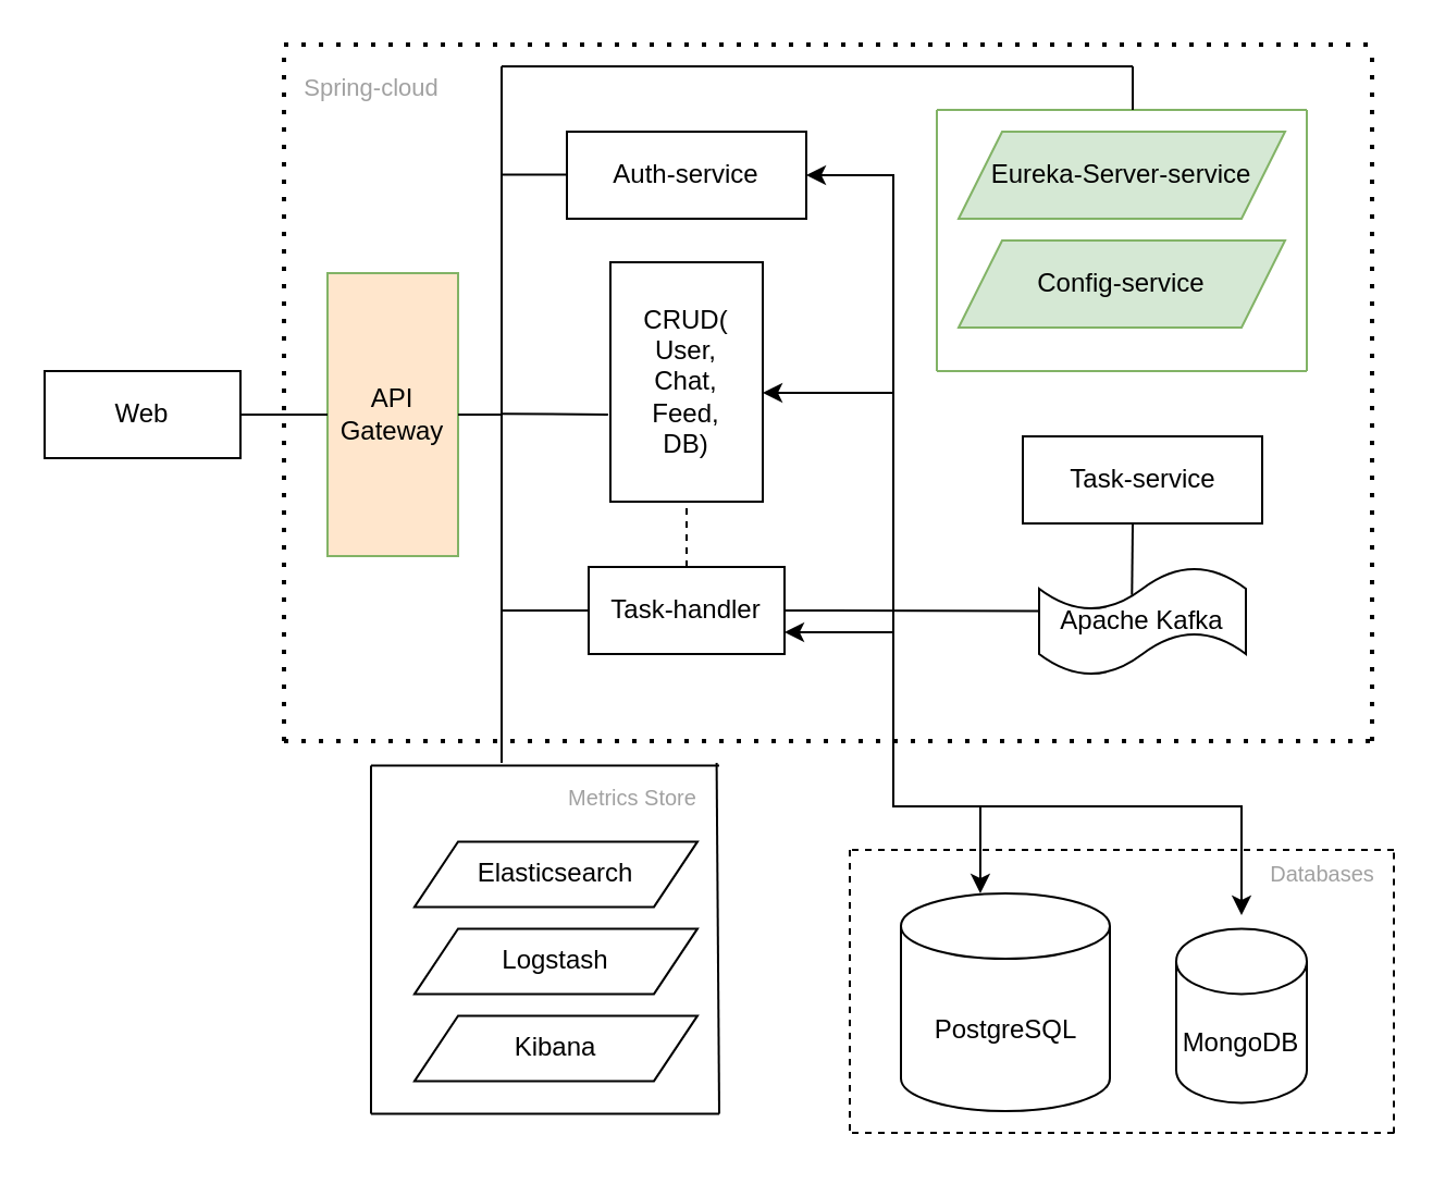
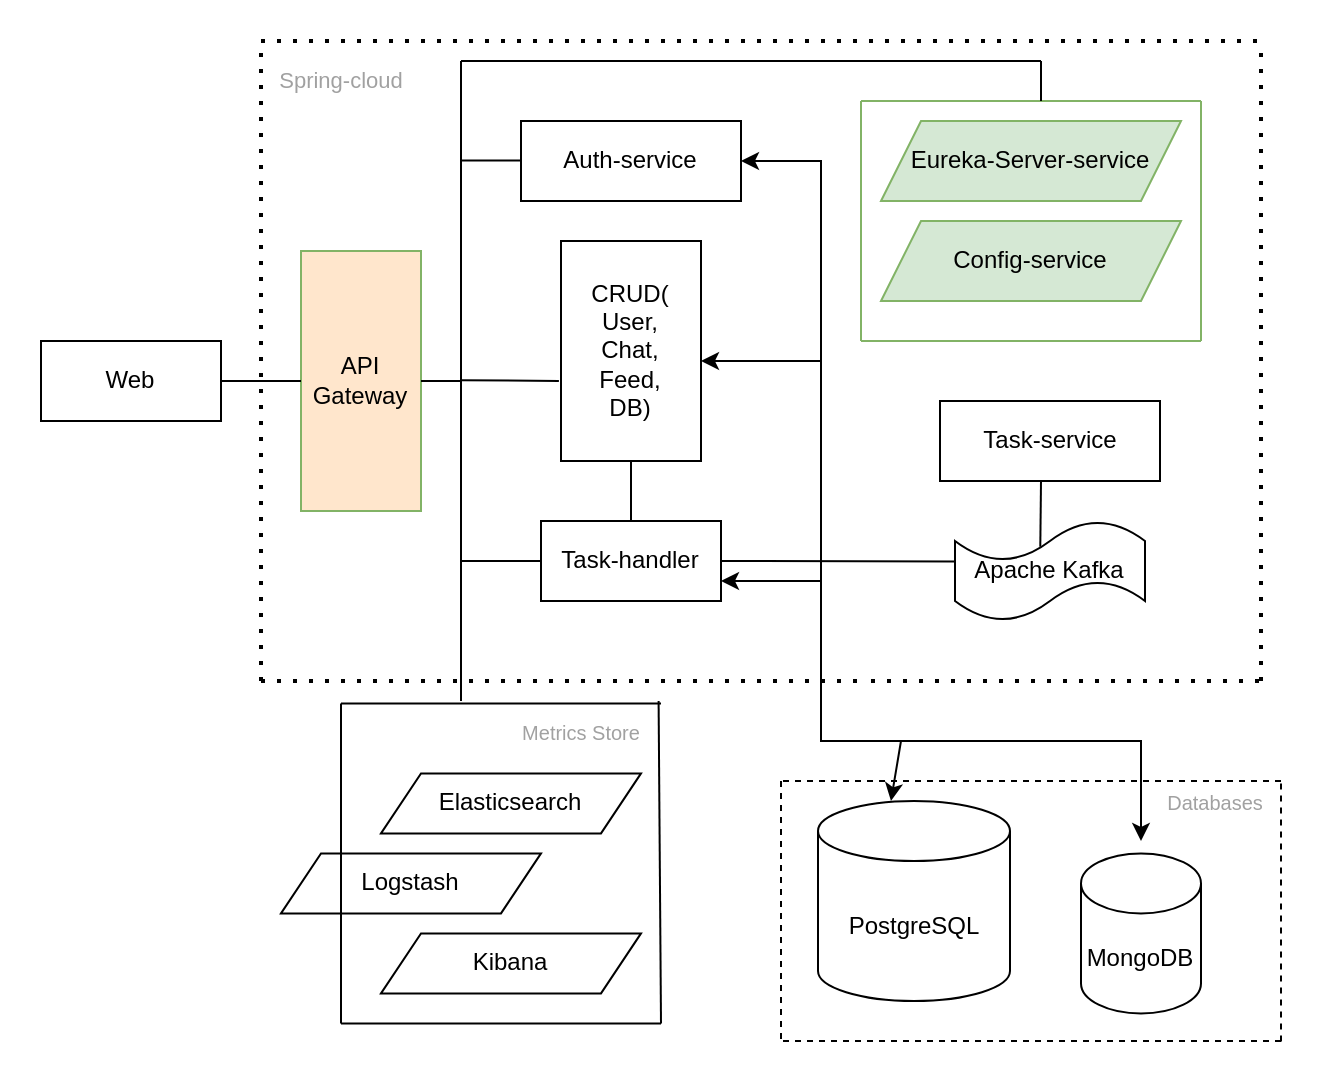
  <mxCell id="0" />
  <mxCell id="1" parent="0" />
  <mxCell id="2" value="Web" style="rounded=0;whiteSpace=wrap;html=1;" parent="1" vertex="1"><mxGeometry x="20" y="170" width="90" height="40" as="geometry" /></mxCell>
  <mxCell id="3" value="API&lt;br&gt;Gateway" style="rounded=0;whiteSpace=wrap;html=1;fillColor=#ffe6cc;strokeColor=#82b366;" parent="1" vertex="1"><mxGeometry x="150" y="125" width="60" height="130" as="geometry" /></mxCell>
  <mxCell id="4" value="Eureka-Server-service" style="shape=parallelogram;perimeter=parallelogramPerimeter;whiteSpace=wrap;html=1;fixedSize=1;fillColor=#d5e8d4;strokeColor=#82b366;" parent="1" vertex="1"><mxGeometry x="440" y="60" width="150" height="40" as="geometry" /></mxCell>
  <mxCell id="5" value="Config-service" style="shape=parallelogram;perimeter=parallelogramPerimeter;whiteSpace=wrap;html=1;fixedSize=1;fillColor=#d5e8d4;strokeColor=#82b366;" parent="1" vertex="1"><mxGeometry x="440" y="110" width="150" height="40" as="geometry" /></mxCell>
  <mxCell id="6" value="Elasticsearch" style="shape=parallelogram;perimeter=parallelogramPerimeter;whiteSpace=wrap;html=1;fixedSize=1;" parent="1" vertex="1"><mxGeometry x="190" y="386.2" width="130" height="30" as="geometry" /></mxCell>
- <mxCell id="7" value="Logstash" style="shape=parallelogram;perimeter=parallelogramPerimeter;whiteSpace=wrap;html=1;fixedSize=1;" parent="1" vertex="1"><mxGeometry x="190" y="426.2" width="130" height="30" as="geometry" /></mxCell>
+ <mxCell id="7" value="Logstash" style="shape=parallelogram;perimeter=parallelogramPerimeter;whiteSpace=wrap;html=1;fixedSize=1;" parent="1" vertex="1"><mxGeometry x="140" y="426.2" width="130" height="30" as="geometry" /></mxCell>
  <mxCell id="8" value="Kibana" style="shape=parallelogram;perimeter=parallelogramPerimeter;whiteSpace=wrap;html=1;fixedSize=1;" parent="1" vertex="1"><mxGeometry x="190" y="466.2" width="130" height="30" as="geometry" /></mxCell>
  <mxCell id="9" value="MongoDB" style="shape=cylinder3;whiteSpace=wrap;html=1;boundedLbl=1;backgroundOutline=1;size=15;" parent="1" vertex="1"><mxGeometry x="540" y="426.2" width="60" height="80" as="geometry" /></mxCell>
- <mxCell id="10" value="PostgreSQL" style="shape=cylinder3;whiteSpace=wrap;html=1;boundedLbl=1;backgroundOutline=1;size=15;" parent="1" vertex="1"><mxGeometry x="413.5" y="410" width="96" height="100" as="geometry" /></mxCell>
+ <mxCell id="10" value="PostgreSQL" style="shape=cylinder3;whiteSpace=wrap;html=1;boundedLbl=1;backgroundOutline=1;size=15;" parent="1" vertex="1"><mxGeometry x="408.5" y="400" width="96" height="100" as="geometry" /></mxCell>
  <mxCell id="11" value="" style="endArrow=none;html=1;rounded=0;entryX=0;entryY=0.5;entryDx=0;entryDy=0;" parent="1" target="3" edge="1"><mxGeometry width="50" height="50" relative="1" as="geometry"><mxPoint x="110" y="190" as="sourcePoint" /><mxPoint x="160" y="140" as="targetPoint" /></mxGeometry></mxCell>
  <mxCell id="12" value="" style="endArrow=none;html=1;rounded=0;" parent="1" edge="1"><mxGeometry width="50" height="50" relative="1" as="geometry"><mxPoint x="230" y="30" as="sourcePoint" /><mxPoint x="230" y="190" as="targetPoint" /></mxGeometry></mxCell>
  <mxCell id="13" value="" style="endArrow=none;html=1;rounded=0;" parent="1" edge="1"><mxGeometry width="50" height="50" relative="1" as="geometry"><mxPoint x="210" y="190" as="sourcePoint" /><mxPoint x="230" y="190" as="targetPoint" /></mxGeometry></mxCell>
  <mxCell id="14" value="Auth-service" style="rounded=0;whiteSpace=wrap;html=1;" parent="1" vertex="1"><mxGeometry x="260" y="60" width="110" height="40" as="geometry" /></mxCell>
  <mxCell id="15" value="" style="endArrow=none;html=1;rounded=0;entryX=0;entryY=0.5;entryDx=0;entryDy=0;" parent="1" edge="1"><mxGeometry width="50" height="50" relative="1" as="geometry"><mxPoint x="230" y="79.79" as="sourcePoint" /><mxPoint x="260" y="79.79" as="targetPoint" /></mxGeometry></mxCell>
  <mxCell id="16" value="" style="endArrow=none;html=1;rounded=0;entryX=-0.015;entryY=0.636;entryDx=0;entryDy=0;entryPerimeter=0;" parent="1" target="33" edge="1"><mxGeometry width="50" height="50" relative="1" as="geometry"><mxPoint x="230" y="189.63" as="sourcePoint" /><mxPoint x="260" y="189.63" as="targetPoint" /></mxGeometry></mxCell>
  <mxCell id="17" value="Task-service" style="rounded=0;whiteSpace=wrap;html=1;" parent="1" vertex="1"><mxGeometry x="469.5" y="200" width="110" height="40" as="geometry" /></mxCell>
  <mxCell id="18" value="" style="endArrow=none;html=1;rounded=0;fillColor=#d5e8d4;strokeColor=#82b366;" parent="1" edge="1"><mxGeometry width="50" height="50" relative="1" as="geometry"><mxPoint x="430" y="50" as="sourcePoint" /><mxPoint x="600" y="50" as="targetPoint" /></mxGeometry></mxCell>
  <mxCell id="19" value="" style="endArrow=none;html=1;rounded=0;fillColor=#d5e8d4;strokeColor=#82b366;" parent="1" edge="1"><mxGeometry width="50" height="50" relative="1" as="geometry"><mxPoint x="430" y="170" as="sourcePoint" /><mxPoint x="600" y="170" as="targetPoint" /></mxGeometry></mxCell>
  <mxCell id="20" value="" style="endArrow=none;html=1;rounded=0;fillColor=#d5e8d4;strokeColor=#82b366;" parent="1" edge="1"><mxGeometry width="50" height="50" relative="1" as="geometry"><mxPoint x="430" y="50" as="sourcePoint" /><mxPoint x="430" y="170" as="targetPoint" /></mxGeometry></mxCell>
  <mxCell id="21" value="" style="endArrow=none;html=1;rounded=0;fillColor=#d5e8d4;strokeColor=#82b366;" parent="1" edge="1"><mxGeometry width="50" height="50" relative="1" as="geometry"><mxPoint x="600" y="50" as="sourcePoint" /><mxPoint x="600" y="170" as="targetPoint" /></mxGeometry></mxCell>
  <mxCell id="22" value="" style="endArrow=none;dashed=1;html=1;dashPattern=1 3;strokeWidth=2;rounded=0;" parent="1" edge="1"><mxGeometry width="50" height="50" relative="1" as="geometry"><mxPoint x="130" y="20" as="sourcePoint" /><mxPoint x="630" y="20" as="targetPoint" /></mxGeometry></mxCell>
  <mxCell id="23" value="" style="endArrow=none;dashed=1;html=1;dashPattern=1 3;strokeWidth=2;rounded=0;" parent="1" edge="1"><mxGeometry width="50" height="50" relative="1" as="geometry"><mxPoint x="130" y="340" as="sourcePoint" /><mxPoint x="130" y="20" as="targetPoint" /></mxGeometry></mxCell>
  <mxCell id="24" value="" style="endArrow=none;dashed=1;html=1;dashPattern=1 3;strokeWidth=2;rounded=0;" parent="1" edge="1"><mxGeometry width="50" height="50" relative="1" as="geometry"><mxPoint x="630" y="180" as="sourcePoint" /><mxPoint x="630" y="20" as="targetPoint" /></mxGeometry></mxCell>
  <mxCell id="25" value="&lt;font color=&quot;#a1a1a1&quot; style=&quot;font-size: 11px;&quot;&gt;Spring-cloud&lt;/font&gt;" style="text;html=1;align=center;verticalAlign=middle;resizable=0;points=[];autosize=1;strokeColor=none;fillColor=none;" parent="1" vertex="1"><mxGeometry x="125" y="25" width="90" height="30" as="geometry" /></mxCell>
  <mxCell id="26" value="&lt;font color=&quot;#a1a1a1&quot;&gt;Databases&lt;/font&gt;" style="text;html=1;align=center;verticalAlign=middle;resizable=0;points=[];autosize=1;strokeColor=none;fillColor=none;fontSize=10;" parent="1" vertex="1"><mxGeometry x="572" y="386.2" width="70" height="30" as="geometry" /></mxCell>
  <mxCell id="27" value="Apache Kafka" style="shape=tape;whiteSpace=wrap;html=1;" parent="1" vertex="1"><mxGeometry x="477" y="260" width="95" height="50" as="geometry" /></mxCell>
  <mxCell id="28" value="" style="endArrow=none;html=1;rounded=0;" parent="1" edge="1"><mxGeometry width="50" height="50" relative="1" as="geometry"><mxPoint x="170" y="511.2" as="sourcePoint" /><mxPoint x="330" y="511.2" as="targetPoint" /></mxGeometry></mxCell>
  <mxCell id="29" value="" style="endArrow=none;html=1;rounded=0;" parent="1" edge="1"><mxGeometry width="50" height="50" relative="1" as="geometry"><mxPoint x="170" y="351.2" as="sourcePoint" /><mxPoint x="330" y="351.2" as="targetPoint" /></mxGeometry></mxCell>
  <mxCell id="30" value="" style="endArrow=none;html=1;rounded=0;" parent="1" edge="1"><mxGeometry width="50" height="50" relative="1" as="geometry"><mxPoint x="170" y="511.2" as="sourcePoint" /><mxPoint x="170" y="351.2" as="targetPoint" /></mxGeometry></mxCell>
  <mxCell id="31" value="" style="endArrow=none;html=1;rounded=0;entryX=0.985;entryY=-0.04;entryDx=0;entryDy=0;entryPerimeter=0;" parent="1" target="32" edge="1"><mxGeometry width="50" height="50" relative="1" as="geometry"><mxPoint x="330" y="511.2" as="sourcePoint" /><mxPoint x="330" y="311.2" as="targetPoint" /></mxGeometry></mxCell>
  <mxCell id="32" value="&lt;font color=&quot;#a1a1a1&quot; style=&quot;font-size: 10px;&quot;&gt;Metrics Store&lt;/font&gt;" style="text;html=1;align=center;verticalAlign=middle;resizable=0;points=[];autosize=1;strokeColor=none;fillColor=none;" parent="1" vertex="1"><mxGeometry x="250" y="351.2" width="80" height="30" as="geometry" /></mxCell>
  <mxCell id="33" value="CRUD(&lt;br&gt;User,&lt;br&gt;Chat,&lt;br&gt;Feed,&lt;br&gt;DB)" style="rounded=0;whiteSpace=wrap;html=1;" parent="1" vertex="1"><mxGeometry x="280" y="120" width="70" height="110" as="geometry" /></mxCell>
  <mxCell id="34" value="Task-handler" style="rounded=0;whiteSpace=wrap;html=1;" parent="1" vertex="1"><mxGeometry x="270" y="260" width="90" height="40" as="geometry" /></mxCell>
- <mxCell id="35" value="" style="endArrow=none;html=1;rounded=0;entryX=0.5;entryY=1;entryDx=0;entryDy=0;exitX=0.5;exitY=0;exitDx=0;exitDy=0;dashed=1;" parent="1" source="34" target="33" edge="1"><mxGeometry width="50" height="50" relative="1" as="geometry"><mxPoint x="310" y="240" as="sourcePoint" /><mxPoint x="270" y="235.37" as="targetPoint" /></mxGeometry></mxCell>
+ <mxCell id="35" value="" style="endArrow=none;html=1;rounded=0;entryX=0.5;entryY=1;entryDx=0;entryDy=0;exitX=0.5;exitY=0;exitDx=0;exitDy=0;" parent="1" source="34" target="33" edge="1"><mxGeometry width="50" height="50" relative="1" as="geometry"><mxPoint x="310" y="240" as="sourcePoint" /><mxPoint x="270" y="235.37" as="targetPoint" /></mxGeometry></mxCell>
  <mxCell id="36" value="" style="endArrow=none;html=1;rounded=0;entryX=1;entryY=1;entryDx=0;entryDy=0;" parent="1" edge="1"><mxGeometry width="50" height="50" relative="1" as="geometry"><mxPoint x="230" y="280" as="sourcePoint" /><mxPoint x="230" y="190" as="targetPoint" /></mxGeometry></mxCell>
  <mxCell id="37" value="" style="endArrow=none;html=1;rounded=0;exitX=0;exitY=0.5;exitDx=0;exitDy=0;" parent="1" source="34" edge="1"><mxGeometry width="50" height="50" relative="1" as="geometry"><mxPoint x="240" y="290" as="sourcePoint" /><mxPoint x="230" y="280" as="targetPoint" /></mxGeometry></mxCell>
  <mxCell id="38" value="" style="endArrow=none;html=1;rounded=0;" parent="1" edge="1"><mxGeometry width="50" height="50" relative="1" as="geometry"><mxPoint x="230" y="350" as="sourcePoint" /><mxPoint x="230" y="280" as="targetPoint" /></mxGeometry></mxCell>
  <mxCell id="39" value="" style="endArrow=none;dashed=1;html=1;dashPattern=1 3;strokeWidth=2;rounded=0;" parent="1" edge="1"><mxGeometry width="50" height="50" relative="1" as="geometry"><mxPoint x="130" y="340" as="sourcePoint" /><mxPoint x="430" y="340" as="targetPoint" /></mxGeometry></mxCell>
  <mxCell id="40" value="" style="endArrow=none;dashed=1;html=1;dashPattern=1 3;strokeWidth=2;rounded=0;" parent="1" edge="1"><mxGeometry width="50" height="50" relative="1" as="geometry"><mxPoint x="630" y="340" as="sourcePoint" /><mxPoint x="630" y="180" as="targetPoint" /></mxGeometry></mxCell>
  <mxCell id="41" value="" style="endArrow=none;dashed=1;html=1;dashPattern=1 3;strokeWidth=2;rounded=0;" parent="1" edge="1"><mxGeometry width="50" height="50" relative="1" as="geometry"><mxPoint x="435" y="340" as="sourcePoint" /><mxPoint x="635" y="340" as="targetPoint" /></mxGeometry></mxCell>
  <mxCell id="42" value="" style="endArrow=none;html=1;rounded=0;" parent="1" edge="1"><mxGeometry width="50" height="50" relative="1" as="geometry"><mxPoint x="520" y="30" as="sourcePoint" /><mxPoint x="230" y="30" as="targetPoint" /></mxGeometry></mxCell>
  <mxCell id="43" value="" style="endArrow=none;html=1;rounded=0;" parent="1" edge="1"><mxGeometry width="50" height="50" relative="1" as="geometry"><mxPoint x="520" y="30" as="sourcePoint" /><mxPoint x="520" y="50" as="targetPoint" /></mxGeometry></mxCell>
  <mxCell id="44" value="" style="endArrow=none;html=1;rounded=0;entryX=-0.002;entryY=0.405;entryDx=0;entryDy=0;entryPerimeter=0;" parent="1" target="27" edge="1"><mxGeometry width="50" height="50" relative="1" as="geometry"><mxPoint x="360" y="280" as="sourcePoint" /><mxPoint x="470" y="280" as="targetPoint" /></mxGeometry></mxCell>
  <mxCell id="45" value="" style="endArrow=none;html=1;rounded=0;exitX=0.449;exitY=0.257;exitDx=0;exitDy=0;exitPerimeter=0;" parent="1" source="27" edge="1"><mxGeometry width="50" height="50" relative="1" as="geometry"><mxPoint x="470" y="290" as="sourcePoint" /><mxPoint x="520" y="240" as="targetPoint" /></mxGeometry></mxCell>
  <mxCell id="46" value="" style="endArrow=classic;startArrow=classic;html=1;rounded=0;exitX=0.38;exitY=0;exitDx=0;exitDy=0;exitPerimeter=0;" parent="1" source="10" edge="1"><mxGeometry width="50" height="50" relative="1" as="geometry"><mxPoint x="450" y="390" as="sourcePoint" /><mxPoint x="350" y="180" as="targetPoint" /><Array as="points"><mxPoint x="450" y="370" /><mxPoint x="410" y="370" /><mxPoint x="410" y="180" /></Array></mxGeometry></mxCell>
  <mxCell id="47" value="" style="endArrow=classic;startArrow=classic;html=1;rounded=0;" parent="1" edge="1"><mxGeometry width="50" height="50" relative="1" as="geometry"><mxPoint x="570" y="420" as="sourcePoint" /><mxPoint x="370" y="80" as="targetPoint" /><Array as="points"><mxPoint x="570" y="370" /><mxPoint x="410" y="370" /><mxPoint x="410" y="80" /></Array></mxGeometry></mxCell>
  <mxCell id="48" value="" style="endArrow=classic;html=1;rounded=0;entryX=1;entryY=0.75;entryDx=0;entryDy=0;" parent="1" target="34" edge="1"><mxGeometry width="50" height="50" relative="1" as="geometry"><mxPoint x="410" y="290" as="sourcePoint" /><mxPoint x="390" y="310" as="targetPoint" /></mxGeometry></mxCell>
  <mxCell id="49" value="" style="endArrow=none;dashed=1;html=1;rounded=0;" parent="1" edge="1"><mxGeometry width="50" height="50" relative="1" as="geometry"><mxPoint x="640" y="520" as="sourcePoint" /><mxPoint x="390" y="520" as="targetPoint" /></mxGeometry></mxCell>
  <mxCell id="50" value="" style="endArrow=none;dashed=1;html=1;rounded=0;" parent="1" edge="1"><mxGeometry width="50" height="50" relative="1" as="geometry"><mxPoint x="640" y="391.2" as="sourcePoint" /><mxPoint x="640" y="521.2" as="targetPoint" /></mxGeometry></mxCell>
  <mxCell id="51" value="" style="endArrow=none;dashed=1;html=1;rounded=0;" parent="1" edge="1"><mxGeometry width="50" height="50" relative="1" as="geometry"><mxPoint x="390" y="390" as="sourcePoint" /><mxPoint x="390" y="521.2" as="targetPoint" /><Array as="points"><mxPoint x="390" y="451.2" /></Array></mxGeometry></mxCell>
  <mxCell id="52" value="" style="endArrow=none;dashed=1;html=1;rounded=0;" parent="1" edge="1"><mxGeometry width="50" height="50" relative="1" as="geometry"><mxPoint x="640" y="390" as="sourcePoint" /><mxPoint x="390" y="390" as="targetPoint" /></mxGeometry></mxCell>
